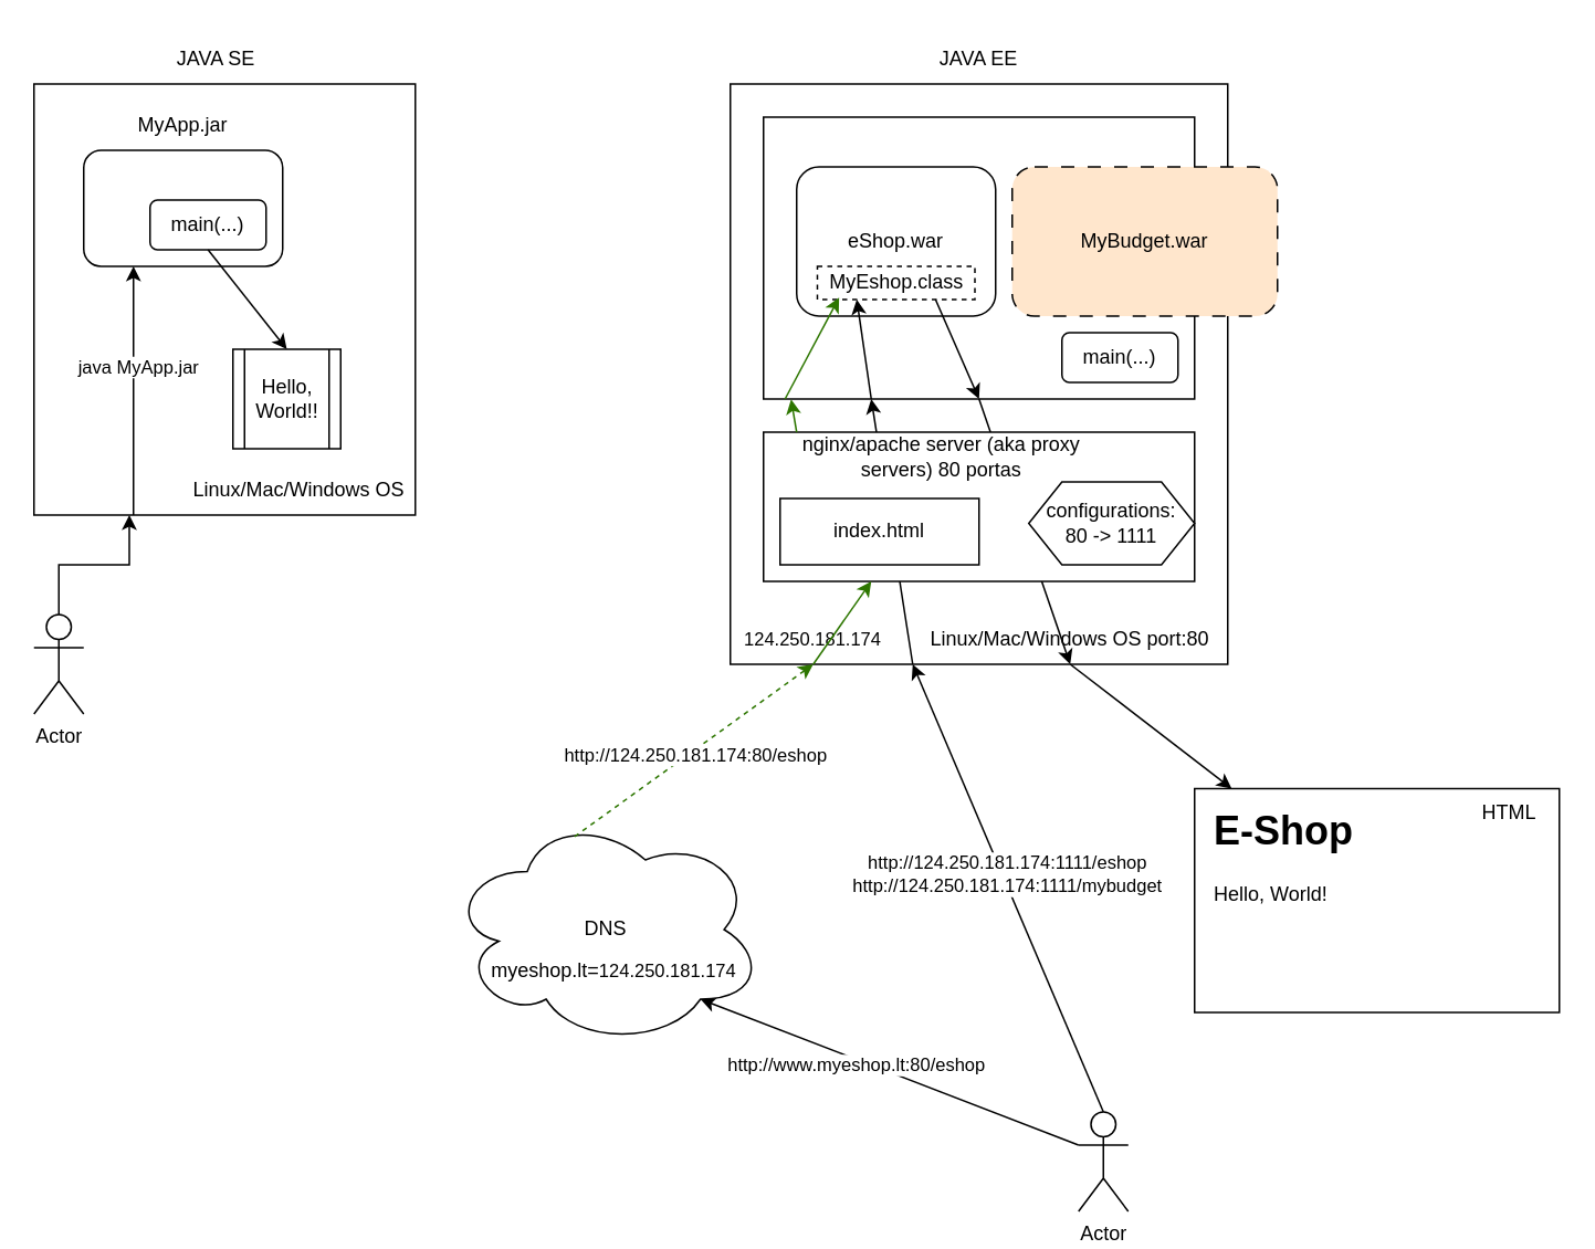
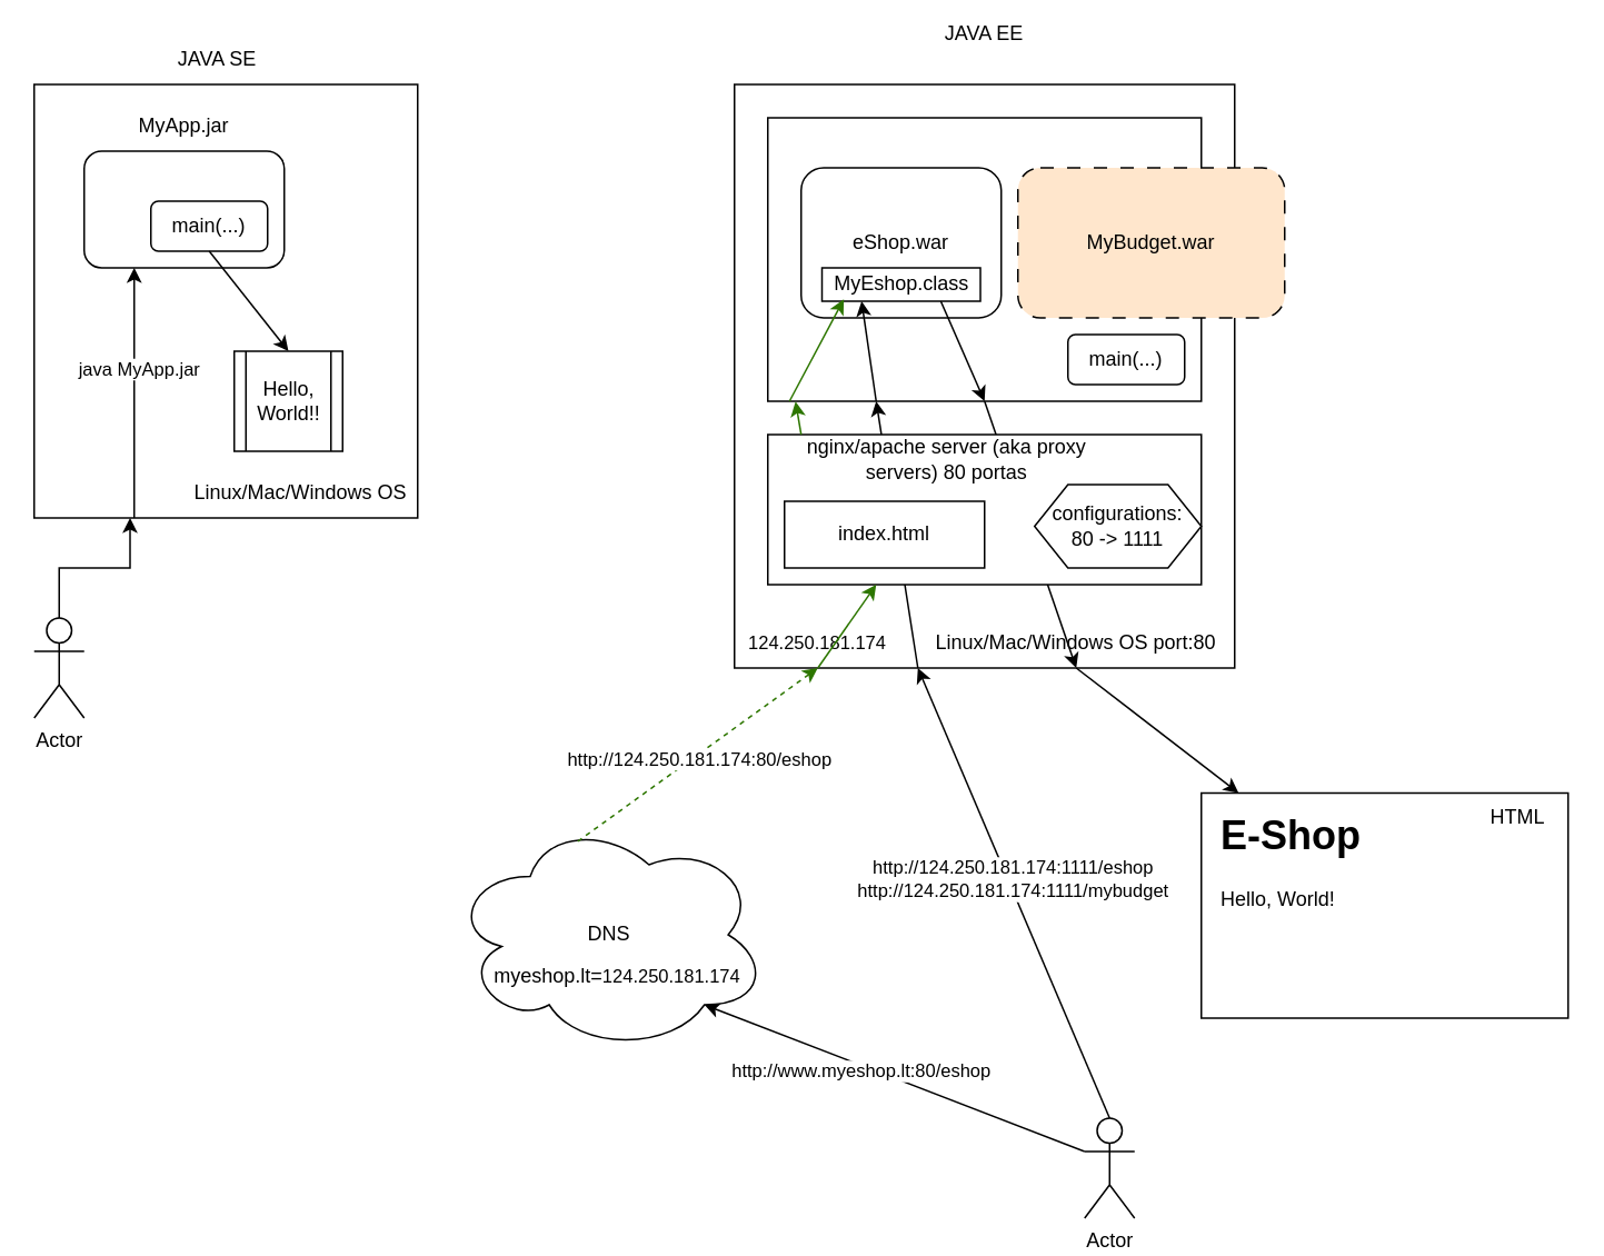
  <mxCell id="0" />
  <mxCell id="1" parent="0" />
  <mxCell id="2" value="" style="rounded=0;whiteSpace=wrap;html=1;" vertex="1" parent="1"><mxGeometry x="20" y="50" width="230" height="260" as="geometry" /></mxCell>
  <mxCell id="3" value="JAVA SE" style="text;html=1;align=center;verticalAlign=middle;whiteSpace=wrap;rounded=0;" vertex="1" parent="1"><mxGeometry x="100" y="20" width="60" height="30" as="geometry" /></mxCell>
  <mxCell id="4" value="Linux/Mac/Windows OS" style="text;html=1;align=center;verticalAlign=middle;whiteSpace=wrap;rounded=0;" vertex="1" parent="1"><mxGeometry x="110" y="280" width="140" height="30" as="geometry" /></mxCell>
  <mxCell id="5" value="" style="rounded=1;whiteSpace=wrap;html=1;" vertex="1" parent="1"><mxGeometry x="50" y="90" width="120" height="70" as="geometry" /></mxCell>
  <mxCell id="6" value="main(...)" style="rounded=1;whiteSpace=wrap;html=1;" vertex="1" parent="1"><mxGeometry x="90" y="120" width="70" height="30" as="geometry" /></mxCell>
  <mxCell id="7" value="MyApp.jar" style="text;html=1;align=center;verticalAlign=middle;whiteSpace=wrap;rounded=0;" vertex="1" parent="1"><mxGeometry x="80" y="60" width="60" height="30" as="geometry" /></mxCell>
  <mxCell id="8" style="edgeStyle=orthogonalEdgeStyle;rounded=0;orthogonalLoop=1;jettySize=auto;html=1;entryX=0.25;entryY=1;entryDx=0;entryDy=0;" edge="1" parent="1" source="9" target="2"><mxGeometry relative="1" as="geometry" /></mxCell>
  <mxCell id="9" value="Actor" style="shape=umlActor;verticalLabelPosition=bottom;verticalAlign=top;html=1;outlineConnect=0;" vertex="1" parent="1"><mxGeometry x="20" y="370" width="30" height="60" as="geometry" /></mxCell>
  <mxCell id="10" value="" style="endArrow=classic;html=1;rounded=0;entryX=0.25;entryY=1;entryDx=0;entryDy=0;" edge="1" parent="1" target="5"><mxGeometry width="50" height="50" relative="1" as="geometry"><mxPoint x="80" y="310" as="sourcePoint" /><mxPoint x="210" y="220" as="targetPoint" /></mxGeometry></mxCell>
  <mxCell id="11" value="java MyApp.jar" style="edgeLabel;html=1;align=center;verticalAlign=middle;resizable=0;points=[];" vertex="1" connectable="0" parent="10"><mxGeometry x="0.197" y="-2" relative="1" as="geometry"><mxPoint as="offset" /></mxGeometry></mxCell>
  <mxCell id="12" value="" style="endArrow=classic;html=1;rounded=0;exitX=0.5;exitY=1;exitDx=0;exitDy=0;entryX=0.5;entryY=0;entryDx=0;entryDy=0;" edge="1" parent="1" source="6" target="13"><mxGeometry width="50" height="50" relative="1" as="geometry"><mxPoint x="160" y="270" as="sourcePoint" /><mxPoint x="210" y="220" as="targetPoint" /></mxGeometry></mxCell>
  <mxCell id="13" value="Hello, World!!" style="shape=process;whiteSpace=wrap;html=1;backgroundOutline=1;" vertex="1" parent="1"><mxGeometry x="140" y="210" width="65" height="60" as="geometry" /></mxCell>
  <mxCell id="14" value="" style="rounded=0;whiteSpace=wrap;html=1;" vertex="1" parent="1"><mxGeometry x="440" y="50" width="300" height="350" as="geometry" /></mxCell>
- <mxCell id="15" value="JAVA EE" style="text;html=1;align=center;verticalAlign=middle;whiteSpace=wrap;rounded=0;" vertex="1" parent="1"><mxGeometry x="560" y="20" width="60" height="30" as="geometry" /></mxCell>
+ <mxCell id="15" value="JAVA EE" style="text;html=1;align=center;verticalAlign=middle;whiteSpace=wrap;rounded=0;" vertex="1" parent="1"><mxGeometry x="560" y="5" width="60" height="30" as="geometry" /></mxCell>
  <mxCell id="16" value="Actor" style="shape=umlActor;verticalLabelPosition=bottom;verticalAlign=top;html=1;outlineConnect=0;" vertex="1" parent="1"><mxGeometry x="650" y="670" width="30" height="60" as="geometry" /></mxCell>
  <mxCell id="17" value="Linux/Mac/Windows OS port:80" style="text;html=1;align=center;verticalAlign=middle;whiteSpace=wrap;rounded=0;" vertex="1" parent="1"><mxGeometry x="550" y="370" width="190" height="30" as="geometry" /></mxCell>
  <mxCell id="18" value="" style="rounded=0;whiteSpace=wrap;html=1;" vertex="1" parent="1"><mxGeometry x="460" y="70" width="260" height="170" as="geometry" /></mxCell>
  <mxCell id="19" value="eShop.war" style="rounded=1;whiteSpace=wrap;html=1;" vertex="1" parent="1"><mxGeometry x="480" y="100" width="120" height="90" as="geometry" /></mxCell>
- <mxCell id="20" value="MyEshop&lt;span style=&quot;background-color: transparent; color: light-dark(rgb(0, 0, 0), rgb(255, 255, 255));&quot;&gt;.class&lt;/span&gt;" style="rounded=0;whiteSpace=wrap;html=1;dashed=1;" vertex="1" parent="1"><mxGeometry x="492.5" y="160" width="95" height="20" as="geometry" /></mxCell>
+ <mxCell id="20" value="MyEshop&lt;span style=&quot;background-color: transparent; color: light-dark(rgb(0, 0, 0), rgb(255, 255, 255));&quot;&gt;.class&lt;/span&gt;" style="rounded=0;whiteSpace=wrap;html=1;" vertex="1" parent="1"><mxGeometry x="492.5" y="160" width="95" height="20" as="geometry" /></mxCell>
  <mxCell id="21" value="MyBudget.war" style="rounded=1;whiteSpace=wrap;html=1;dashed=1;dashPattern=8 8;fillColor=#ffe6cc;" vertex="1" parent="1"><mxGeometry x="610" y="100" width="160" height="90" as="geometry" /></mxCell>
  <mxCell id="22" value="" style="endArrow=classic;html=1;rounded=0;exitX=0.5;exitY=0;exitDx=0;exitDy=0;exitPerimeter=0;entryX=0;entryY=1;entryDx=0;entryDy=0;" edge="1" parent="1" source="16" target="17"><mxGeometry width="50" height="50" relative="1" as="geometry"><mxPoint x="565" y="450" as="sourcePoint" /><mxPoint x="615" y="400" as="targetPoint" /></mxGeometry></mxCell>
  <mxCell id="23" value="http://124.250.181.174:1111/eshop&lt;div&gt;http://124.250.181.174:1111/mybudget&lt;/div&gt;" style="edgeLabel;html=1;align=center;verticalAlign=middle;resizable=0;points=[];" vertex="1" connectable="0" parent="22"><mxGeometry x="0.059" y="-2" relative="1" as="geometry"><mxPoint as="offset" /></mxGeometry></mxCell>
  <mxCell id="24" value="main(...)" style="rounded=1;whiteSpace=wrap;html=1;" vertex="1" parent="1"><mxGeometry x="640" y="200" width="70" height="30" as="geometry" /></mxCell>
  <mxCell id="25" value="&lt;span style=&quot;font-size: 11px; text-wrap-mode: nowrap;&quot;&gt;124.250.181.174&lt;/span&gt;" style="text;html=1;align=center;verticalAlign=middle;whiteSpace=wrap;rounded=0;" vertex="1" parent="1"><mxGeometry x="440" y="370" width="100" height="30" as="geometry" /></mxCell>
  <mxCell id="26" value="" style="endArrow=classic;html=1;rounded=0;exitX=0;exitY=1;exitDx=0;exitDy=0;entryX=0.25;entryY=1;entryDx=0;entryDy=0;" edge="1" parent="1" source="17" target="18"><mxGeometry width="50" height="50" relative="1" as="geometry"><mxPoint x="470" y="310" as="sourcePoint" /><mxPoint x="520" y="260" as="targetPoint" /></mxGeometry></mxCell>
  <mxCell id="27" value="" style="endArrow=classic;html=1;rounded=0;entryX=0.25;entryY=1;entryDx=0;entryDy=0;" edge="1" parent="1" target="20"><mxGeometry width="50" height="50" relative="1" as="geometry"><mxPoint x="525" y="240" as="sourcePoint" /><mxPoint x="575" y="190" as="targetPoint" /></mxGeometry></mxCell>
  <mxCell id="28" value="" style="endArrow=classic;html=1;rounded=0;exitX=0.75;exitY=1;exitDx=0;exitDy=0;entryX=0.5;entryY=1;entryDx=0;entryDy=0;" edge="1" parent="1" source="20" target="18"><mxGeometry width="50" height="50" relative="1" as="geometry"><mxPoint x="420" y="360" as="sourcePoint" /><mxPoint x="470" y="310" as="targetPoint" /></mxGeometry></mxCell>
  <mxCell id="29" value="" style="endArrow=classic;html=1;rounded=0;exitX=0.5;exitY=1;exitDx=0;exitDy=0;entryX=0.5;entryY=1;entryDx=0;entryDy=0;" edge="1" parent="1" source="18" target="17"><mxGeometry width="50" height="50" relative="1" as="geometry"><mxPoint x="420" y="360" as="sourcePoint" /><mxPoint x="470" y="310" as="targetPoint" /></mxGeometry></mxCell>
  <mxCell id="30" value="" style="endArrow=classic;html=1;rounded=0;exitX=0.5;exitY=1;exitDx=0;exitDy=0;" edge="1" parent="1" source="17" target="31"><mxGeometry width="50" height="50" relative="1" as="geometry"><mxPoint x="420" y="360" as="sourcePoint" /><mxPoint x="760" y="480" as="targetPoint" /></mxGeometry></mxCell>
  <mxCell id="31" value="" style="rounded=0;whiteSpace=wrap;html=1;" vertex="1" parent="1"><mxGeometry x="720" y="475" width="220" height="135" as="geometry" /></mxCell>
  <mxCell id="32" value="&lt;h1 style=&quot;margin-top: 0px;&quot;&gt;E-Shop&lt;/h1&gt;&lt;p&gt;Hello, World!&lt;/p&gt;" style="text;html=1;whiteSpace=wrap;overflow=hidden;rounded=0;" vertex="1" parent="1"><mxGeometry x="730" y="480" width="180" height="120" as="geometry" /></mxCell>
  <mxCell id="33" value="HTML" style="text;html=1;align=center;verticalAlign=middle;whiteSpace=wrap;rounded=0;" vertex="1" parent="1"><mxGeometry x="880" y="475" width="60" height="30" as="geometry" /></mxCell>
  <mxCell id="34" value="" style="endArrow=classic;html=1;rounded=0;entryX=0.8;entryY=0.8;entryDx=0;entryDy=0;entryPerimeter=0;" edge="1" parent="1" target="36"><mxGeometry width="50" height="50" relative="1" as="geometry"><mxPoint x="650" y="690" as="sourcePoint" /><mxPoint x="450" y="610" as="targetPoint" /></mxGeometry></mxCell>
  <mxCell id="35" value="http://www.myeshop.lt:80/eshop" style="edgeLabel;html=1;align=center;verticalAlign=middle;resizable=0;points=[];" vertex="1" connectable="0" parent="34"><mxGeometry x="0.167" y="3" relative="1" as="geometry"><mxPoint as="offset" /></mxGeometry></mxCell>
  <mxCell id="36" value="DNS" style="ellipse;shape=cloud;whiteSpace=wrap;html=1;" vertex="1" parent="1"><mxGeometry x="270" y="490" width="190" height="140" as="geometry" /></mxCell>
  <mxCell id="37" value="myeshop.lt=&lt;span style=&quot;font-size: 11px; text-wrap-mode: nowrap;&quot;&gt;124.250.181.174&lt;/span&gt;" style="text;html=1;align=center;verticalAlign=middle;whiteSpace=wrap;rounded=0;" vertex="1" parent="1"><mxGeometry x="340" y="570" width="60" height="30" as="geometry" /></mxCell>
  <mxCell id="38" value="" style="endArrow=classic;html=1;rounded=0;exitX=0.4;exitY=0.1;exitDx=0;exitDy=0;exitPerimeter=0;entryX=0.5;entryY=1;entryDx=0;entryDy=0;fillColor=#60a917;strokeColor=light-dark(#2D7600,#4B7130);dashed=1;" edge="1" parent="1" source="36" target="25"><mxGeometry width="50" height="50" relative="1" as="geometry"><mxPoint x="359" y="505" as="sourcePoint" /><mxPoint x="409" y="455" as="targetPoint" /></mxGeometry></mxCell>
  <mxCell id="39" value="http://124.250.181.174:80/eshop" style="edgeLabel;html=1;align=center;verticalAlign=middle;resizable=0;points=[];" vertex="1" connectable="0" parent="38"><mxGeometry x="-0.008" y="-2" relative="1" as="geometry"><mxPoint as="offset" /></mxGeometry></mxCell>
  <mxCell id="40" value="" style="rounded=0;whiteSpace=wrap;html=1;" vertex="1" parent="1"><mxGeometry x="460" y="260" width="260" height="90" as="geometry" /></mxCell>
  <mxCell id="41" value="nginx/apache server (aka proxy servers) 80 portas" style="text;html=1;align=center;verticalAlign=middle;whiteSpace=wrap;rounded=0;" vertex="1" parent="1"><mxGeometry x="465" y="260" width="205" height="30" as="geometry" /></mxCell>
  <mxCell id="42" value="" style="endArrow=classic;html=1;rounded=0;exitX=0.4;exitY=0.1;exitDx=0;exitDy=0;exitPerimeter=0;entryX=0.25;entryY=1;entryDx=0;entryDy=0;fillColor=#60a917;strokeColor=light-dark(#2D7600,#4B7130);" edge="1" parent="1" target="40"><mxGeometry width="50" height="50" relative="1" as="geometry"><mxPoint x="490" y="400" as="sourcePoint" /><mxPoint x="634" y="296" as="targetPoint" /></mxGeometry></mxCell>
  <mxCell id="43" value="index.html" style="rounded=0;whiteSpace=wrap;html=1;" vertex="1" parent="1"><mxGeometry x="470" y="300" width="120" height="40" as="geometry" /></mxCell>
  <mxCell id="44" value="configurations:&lt;div&gt;80 -&amp;gt; 1111&lt;/div&gt;" style="shape=hexagon;perimeter=hexagonPerimeter2;whiteSpace=wrap;html=1;fixedSize=1;" vertex="1" parent="1"><mxGeometry x="620" y="290" width="100" height="50" as="geometry" /></mxCell>
  <mxCell id="45" value="" style="endArrow=classic;html=1;rounded=0;exitX=0.4;exitY=0.1;exitDx=0;exitDy=0;exitPerimeter=0;entryX=0.064;entryY=1.001;entryDx=0;entryDy=0;fillColor=#60a917;strokeColor=light-dark(#2D7600,#4B7130);entryPerimeter=0;" edge="1" parent="1" target="18"><mxGeometry width="50" height="50" relative="1" as="geometry"><mxPoint x="480" y="260" as="sourcePoint" /><mxPoint x="515" y="210" as="targetPoint" /></mxGeometry></mxCell>
  <mxCell id="46" value="" style="endArrow=classic;html=1;rounded=0;exitX=0.4;exitY=0.1;exitDx=0;exitDy=0;exitPerimeter=0;entryX=0.138;entryY=0.941;entryDx=0;entryDy=0;fillColor=#60a917;strokeColor=light-dark(#2D7600,#4B7130);entryPerimeter=0;" edge="1" parent="1" target="20"><mxGeometry width="50" height="50" relative="1" as="geometry"><mxPoint x="473" y="240" as="sourcePoint" /><mxPoint x="470" y="220" as="targetPoint" /></mxGeometry></mxCell>
